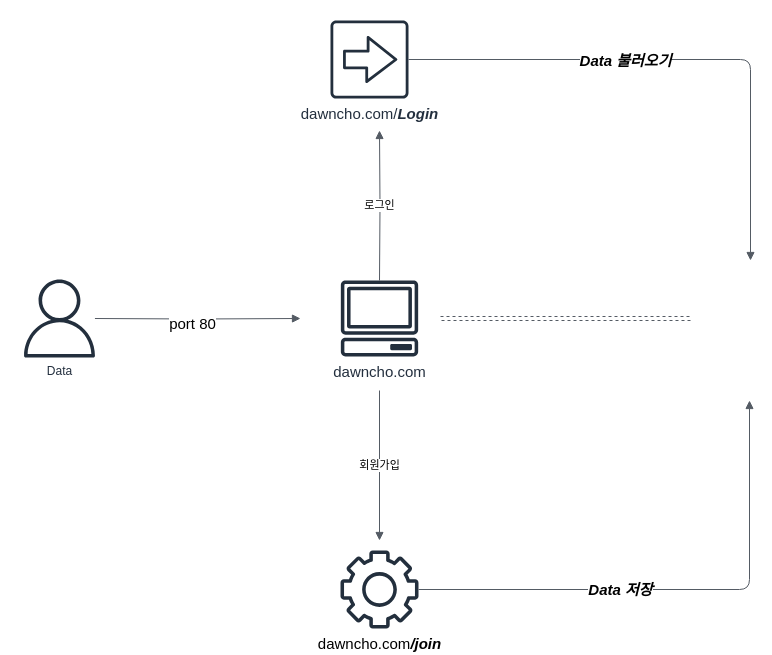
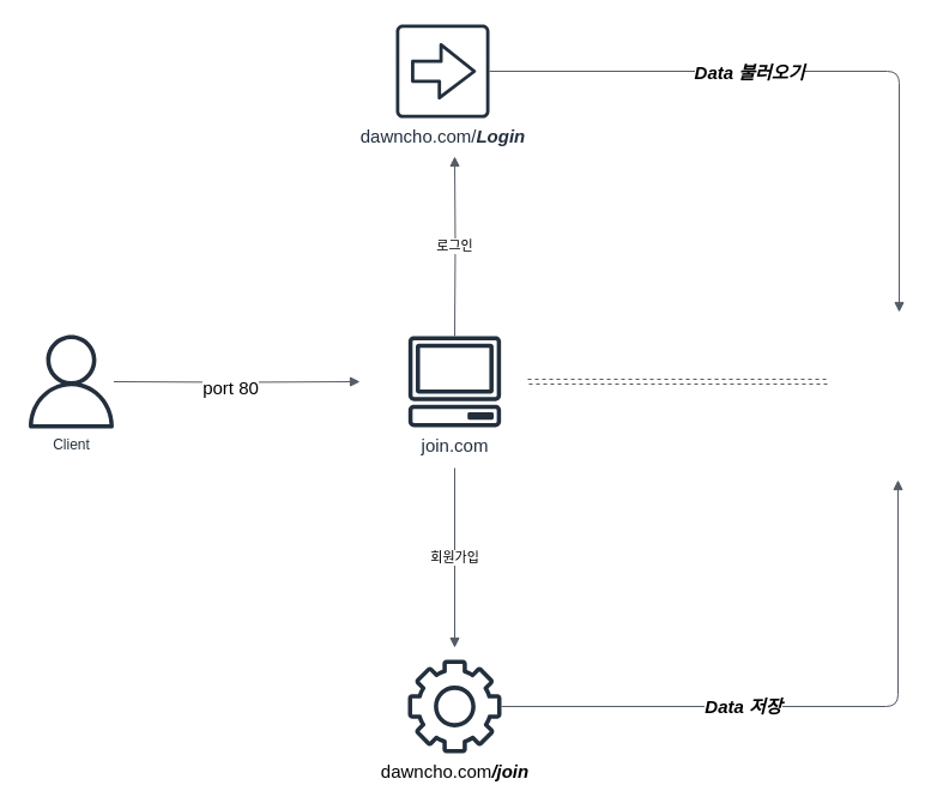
  <mxCell id="0" />
  <mxCell id="1" parent="0" />
- <mxCell id="2" value="&lt;font style=&quot;font-size: 15px&quot;&gt;dawncho.com&lt;/font&gt;" style="sketch=0;outlineConnect=0;fontColor=#232F3E;gradientColor=none;fillColor=#232F3D;strokeColor=none;dashed=0;verticalLabelPosition=bottom;verticalAlign=top;align=center;html=1;fontSize=12;fontStyle=0;aspect=fixed;pointerEvents=1;shape=mxgraph.aws4.client;" vertex="1" parent="1"><mxGeometry x="340" y="280" width="78" height="76" as="geometry" /></mxCell>
+ <mxCell id="2" value="&lt;font style=&quot;font-size: 15px&quot;&gt;join.com&lt;/font&gt;" style="sketch=0;outlineConnect=0;fontColor=#232F3E;gradientColor=none;fillColor=#232F3D;strokeColor=none;dashed=0;verticalLabelPosition=bottom;verticalAlign=top;align=center;html=1;fontSize=12;fontStyle=0;aspect=fixed;pointerEvents=1;shape=mxgraph.aws4.client;" vertex="1" parent="1"><mxGeometry x="340" y="280" width="78" height="76" as="geometry" /></mxCell>
  <mxCell id="3" value="&lt;span style=&quot;color: rgb(0 , 0 , 0) ; font-size: 15px ; background-color: rgb(255 , 255 , 255)&quot;&gt;dawncho.com&lt;/span&gt;&lt;b style=&quot;color: rgb(0 , 0 , 0) ; font-size: 15px ; background-color: rgb(255 , 255 , 255)&quot;&gt;&lt;i&gt;/join&lt;/i&gt;&lt;/b&gt;" style="sketch=0;outlineConnect=0;fontColor=#232F3E;gradientColor=none;fillColor=#232F3D;strokeColor=none;dashed=0;verticalLabelPosition=bottom;verticalAlign=top;align=center;html=1;fontSize=12;fontStyle=0;aspect=fixed;pointerEvents=1;shape=mxgraph.aws4.gear;" vertex="1" parent="1"><mxGeometry x="340" y="550" width="78" height="78" as="geometry" /></mxCell>
  <mxCell id="4" value="&lt;font style=&quot;font-size: 15px&quot;&gt;dawncho.com/&lt;i&gt;&lt;b&gt;Login&lt;/b&gt;&lt;/i&gt;&lt;/font&gt;" style="sketch=0;outlineConnect=0;fontColor=#232F3E;gradientColor=none;fillColor=#232F3D;strokeColor=none;dashed=0;verticalLabelPosition=bottom;verticalAlign=top;align=center;html=1;fontSize=12;fontStyle=0;aspect=fixed;pointerEvents=1;shape=mxgraph.aws4.all_products;" vertex="1" parent="1"><mxGeometry x="330" y="20" width="78" height="78" as="geometry" /></mxCell>
- <mxCell id="5" value="Data" style="sketch=0;outlineConnect=0;fontColor=#232F3E;gradientColor=none;fillColor=#232F3D;strokeColor=none;dashed=0;verticalLabelPosition=bottom;verticalAlign=top;align=center;html=1;fontSize=12;fontStyle=0;aspect=fixed;pointerEvents=1;shape=mxgraph.aws4.user;" vertex="1" parent="1"><mxGeometry x="20" y="279" width="78" height="78" as="geometry" /></mxCell>
+ <mxCell id="5" value="Client" style="sketch=0;outlineConnect=0;fontColor=#232F3E;gradientColor=none;fillColor=#232F3D;strokeColor=none;dashed=0;verticalLabelPosition=bottom;verticalAlign=top;align=center;html=1;fontSize=12;fontStyle=0;aspect=fixed;pointerEvents=1;shape=mxgraph.aws4.user;" vertex="1" parent="1"><mxGeometry x="20" y="279" width="78" height="78" as="geometry" /></mxCell>
  <mxCell id="6" value="" style="edgeStyle=orthogonalEdgeStyle;html=1;endArrow=none;elbow=vertical;startArrow=block;startFill=1;strokeColor=#545B64;rounded=0;" edge="1" parent="1" target="5"><mxGeometry width="100" relative="1" as="geometry"><mxPoint x="300" y="318" as="sourcePoint" /><mxPoint x="160" y="320" as="targetPoint" /></mxGeometry></mxCell>
  <mxCell id="7" value="port 80" style="edgeLabel;html=1;align=center;verticalAlign=middle;resizable=0;points=[];fontSize=15;" vertex="1" connectable="0" parent="6"><mxGeometry x="0.148" y="4" relative="1" as="geometry"><mxPoint x="9" as="offset" /></mxGeometry></mxCell>
  <mxCell id="8" value="로그인" style="edgeStyle=orthogonalEdgeStyle;html=1;endArrow=none;elbow=vertical;startArrow=block;startFill=1;strokeColor=#545B64;rounded=0;" edge="1" parent="1" target="2"><mxGeometry width="100" relative="1" as="geometry"><mxPoint x="379" y="130" as="sourcePoint" /><mxPoint x="540" y="360" as="targetPoint" /></mxGeometry></mxCell>
  <mxCell id="9" value="" style="edgeStyle=orthogonalEdgeStyle;html=1;endArrow=none;elbow=vertical;startArrow=block;startFill=1;strokeColor=#545B64;rounded=1;" edge="1" parent="1" target="4"><mxGeometry width="100" relative="1" as="geometry"><mxPoint x="750" y="260" as="sourcePoint" /><mxPoint x="540" y="360" as="targetPoint" /><Array as="points"><mxPoint x="750" y="59" /></Array></mxGeometry></mxCell>
  <mxCell id="10" value="Data 불러오기" style="edgeLabel;html=1;align=center;verticalAlign=middle;resizable=0;points=[];fontSize=15;fontStyle=3;horizontal=1;" vertex="1" connectable="0" parent="9"><mxGeometry x="0.204" relative="1" as="geometry"><mxPoint as="offset" /></mxGeometry></mxCell>
  <mxCell id="11" value="" style="edgeStyle=orthogonalEdgeStyle;html=1;endArrow=none;elbow=vertical;startArrow=block;startFill=1;strokeColor=#545B64;rounded=0;shape=link;dashed=1;" edge="1" parent="1"><mxGeometry width="100" relative="1" as="geometry"><mxPoint x="440" y="318" as="sourcePoint" /><mxPoint x="690" y="318" as="targetPoint" /></mxGeometry></mxCell>
  <mxCell id="12" value="회원가입" style="edgeStyle=orthogonalEdgeStyle;html=1;endArrow=none;elbow=vertical;startArrow=block;startFill=1;strokeColor=#545B64;rounded=0;" edge="1" parent="1"><mxGeometry width="100" relative="1" as="geometry"><mxPoint x="379" y="540" as="sourcePoint" /><mxPoint x="379" y="390" as="targetPoint" /></mxGeometry></mxCell>
  <mxCell id="13" value="" style="edgeStyle=orthogonalEdgeStyle;html=1;endArrow=none;elbow=vertical;startArrow=block;startFill=1;strokeColor=#545B64;rounded=1;" edge="1" parent="1" target="3"><mxGeometry x="0.232" width="100" relative="1" as="geometry"><mxPoint x="749" y="400" as="sourcePoint" /><mxPoint x="540" y="360" as="targetPoint" /><Array as="points"><mxPoint x="749" y="589" /></Array><mxPoint as="offset" /></mxGeometry></mxCell>
  <mxCell id="14" value="Data 저장" style="edgeLabel;html=1;align=center;verticalAlign=middle;resizable=0;points=[];fontSize=15;fontStyle=3" vertex="1" connectable="0" parent="13"><mxGeometry x="0.227" y="-1" relative="1" as="geometry"><mxPoint as="offset" /></mxGeometry></mxCell>
